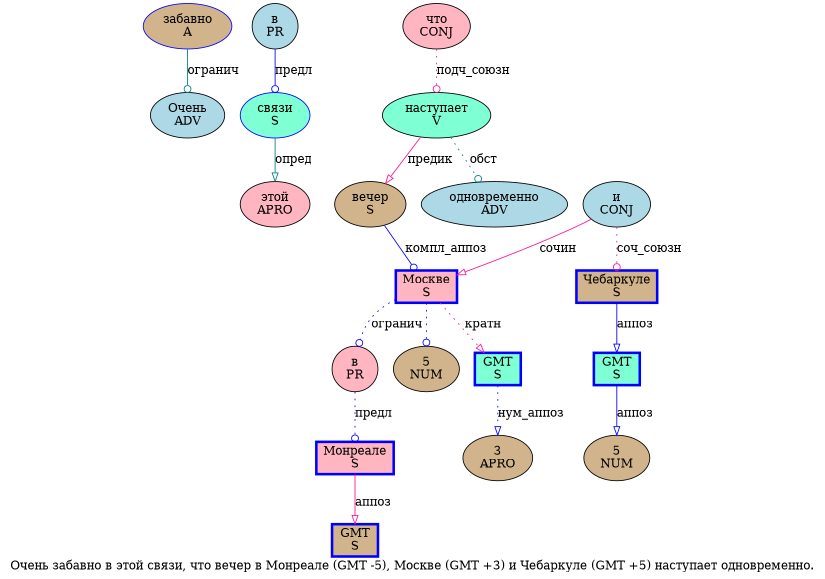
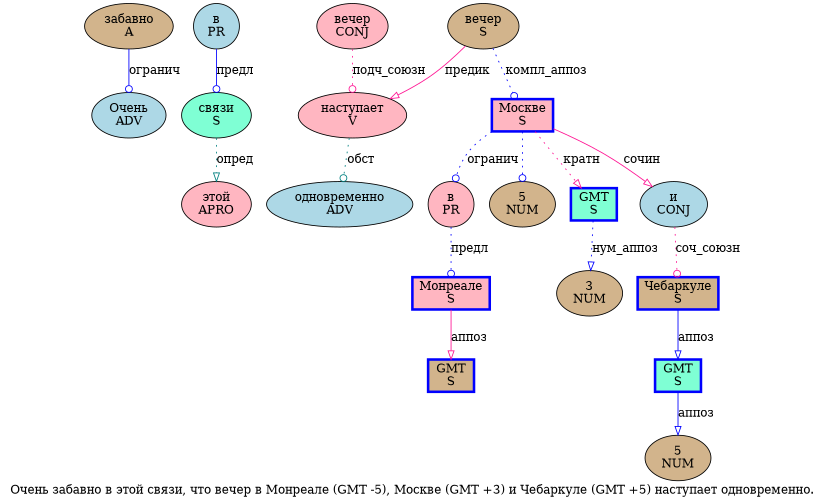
  digraph {
    label="Очень забавно в этой связи, что вечер в Монреале (GMT -5), Москве (GMT +3) и Чебаркуле (GMT +5) наступает одновременно."
    node [fillcolor=tan penwidth=1 shape=ellipse style=filled]
    edge [arrowhead=odot color=blue style=dotted]
    n1 [fillcolor=lightblue label="Очень\nADV"]
-   n2 [label="забавно\nA" color=blue]
+   n2 [label="забавно\nA"]
    n3 [fillcolor=lightblue label="в\nPR"]
-   n4 [fillcolor=aquamarine label="связи\nS" color=blue]
+   n4 [fillcolor=aquamarine label="связи\nS"]
    n5 [fillcolor=lightpink label="этой\nAPRO"]
-   n6 [fillcolor=lightpink label="что\nCONJ"]
-   n7 [fillcolor=aquamarine label="наступает\nV"]
+   n6 [fillcolor=lightpink label="вечер\nCONJ"]
+   n7 [fillcolor=lightpink label="наступает\nV"]
    n8 [label="вечер\nS"]
    n9 [fillcolor=lightblue label="одновременно\nADV"]
    n10 [color=blue fillcolor=lightpink label="Москве\nS" penwidth=3 shape=box]
    n11 [fillcolor=lightpink label="в\nPR"]
    n12 [label="5\nNUM"]
    n13 [color=blue fillcolor=aquamarine label="GMT\nS" penwidth=3 shape=box]
    n14 [fillcolor=lightblue label="и\nCONJ"]
    n15 [color=blue fillcolor=lightpink label="Монреале\nS" penwidth=3 shape=box]
    n16 [color=blue label="GMT\nS" penwidth=3 shape=box]
-   n17 [label="3\nAPRO"]
+   n17 [label="3\nNUM"]
    n18 [color=blue label="Чебаркуле\nS" penwidth=3 shape=box]
    n19 [color=blue fillcolor=aquamarine label="GMT\nS" penwidth=3 shape=box]
    n20 [label="5\nNUM"]
-   n2 -> n1 [color=teal label="огранич" style=solid]
+   n2 -> n1 [label="огранич" style=solid]
    n3 -> n4 [label="предл" style=solid]
-   n4 -> n5 [arrowhead=onormal color=teal label="опред" style=solid]
+   n4 -> n5 [arrowhead=onormal color=teal label="опред"]
    n6 -> n7 [color=deeppink label="подч_союзн"]
-   n7 -> n8 [arrowhead=onormal color=deeppink label="предик" style=solid]
+   n8 -> n7 [arrowhead=onormal color=deeppink label="предик" style=solid]
    n7 -> n9 [color=teal label="обст"]
-   n8 -> n10 [label="компл_аппоз" style=solid]
+   n8 -> n10 [label="компл_аппоз"]
    n10 -> n11 [label="огранич"]
    n10 -> n12
    n10 -> n13 [arrowhead=onormal color=deeppink label="кратн"]
-   n14 -> n10 [arrowhead=onormal color=deeppink label="сочин" style=solid]
+   n10 -> n14 [arrowhead=onormal color=deeppink label="сочин" style=solid]
    n11 -> n15 [label="предл"]
    n13 -> n17 [arrowhead=onormal label="нум_аппоз"]
    n14 -> n18 [color=deeppink label="соч_союзн"]
    n15 -> n16 [arrowhead=onormal color=deeppink label="аппоз" style=solid]
    n18 -> n19 [arrowhead=onormal label="аппоз" style=solid]
    n19 -> n20 [arrowhead=onormal label="аппоз" style=solid]
  }
